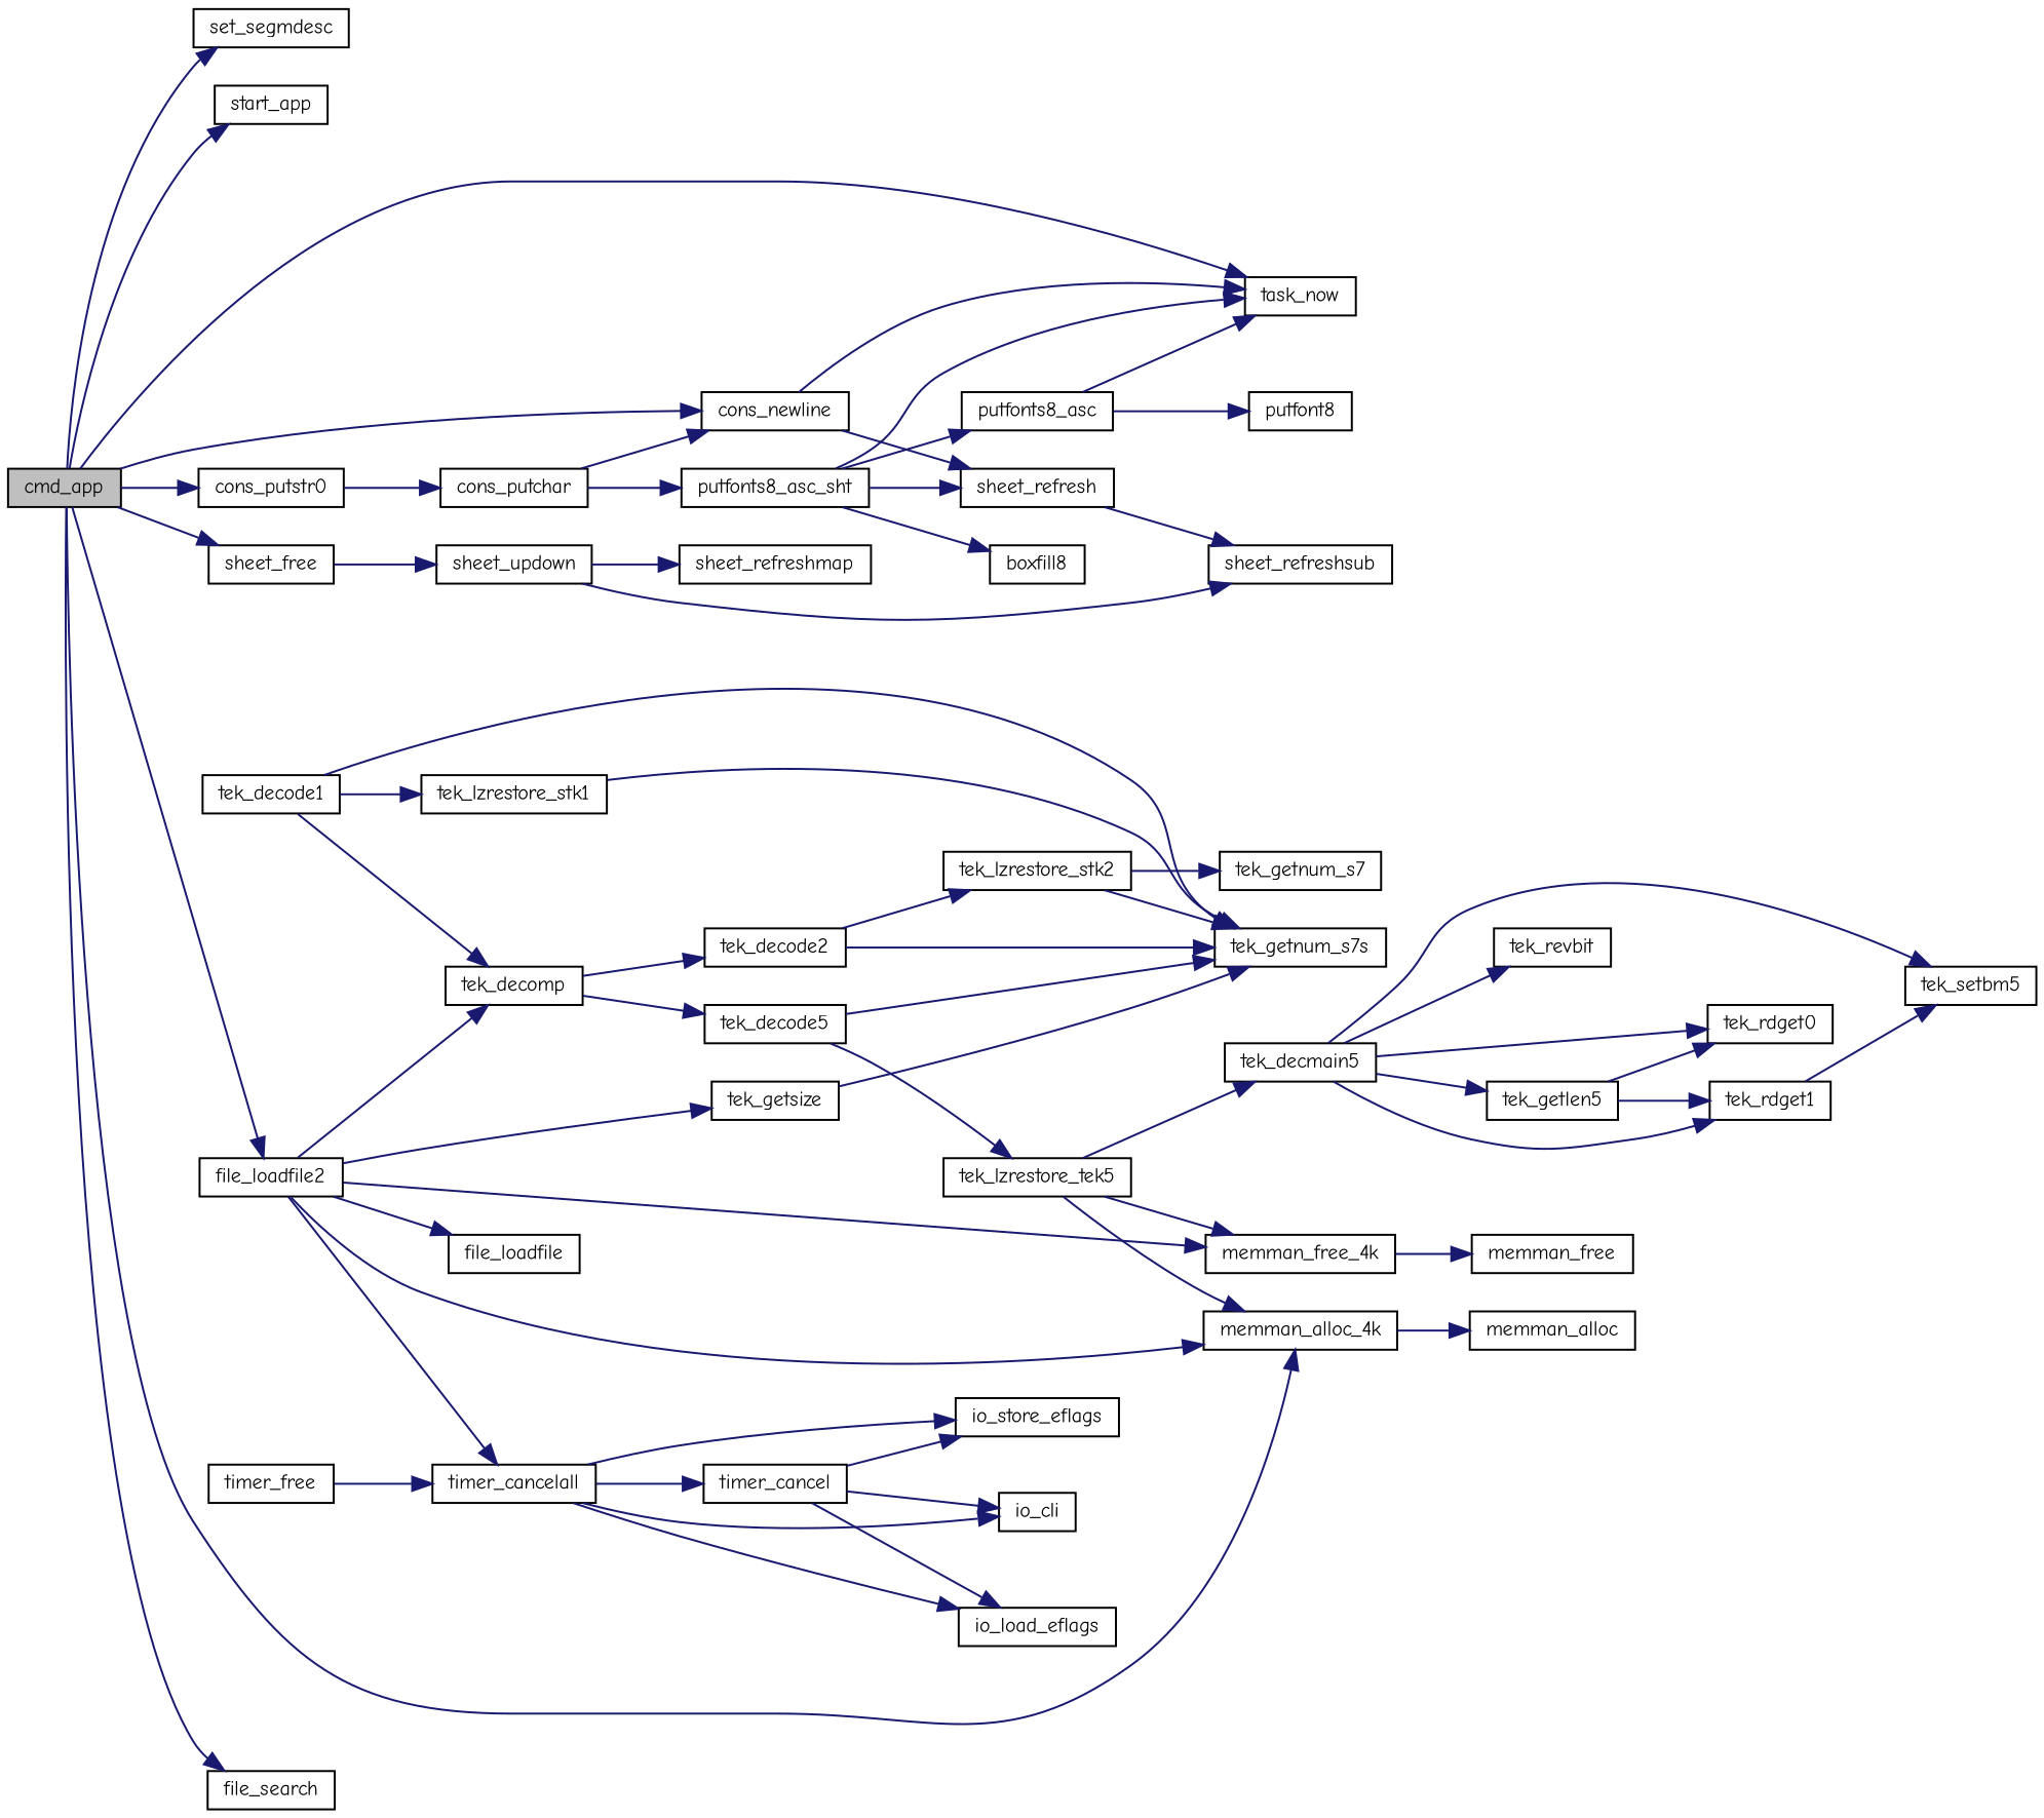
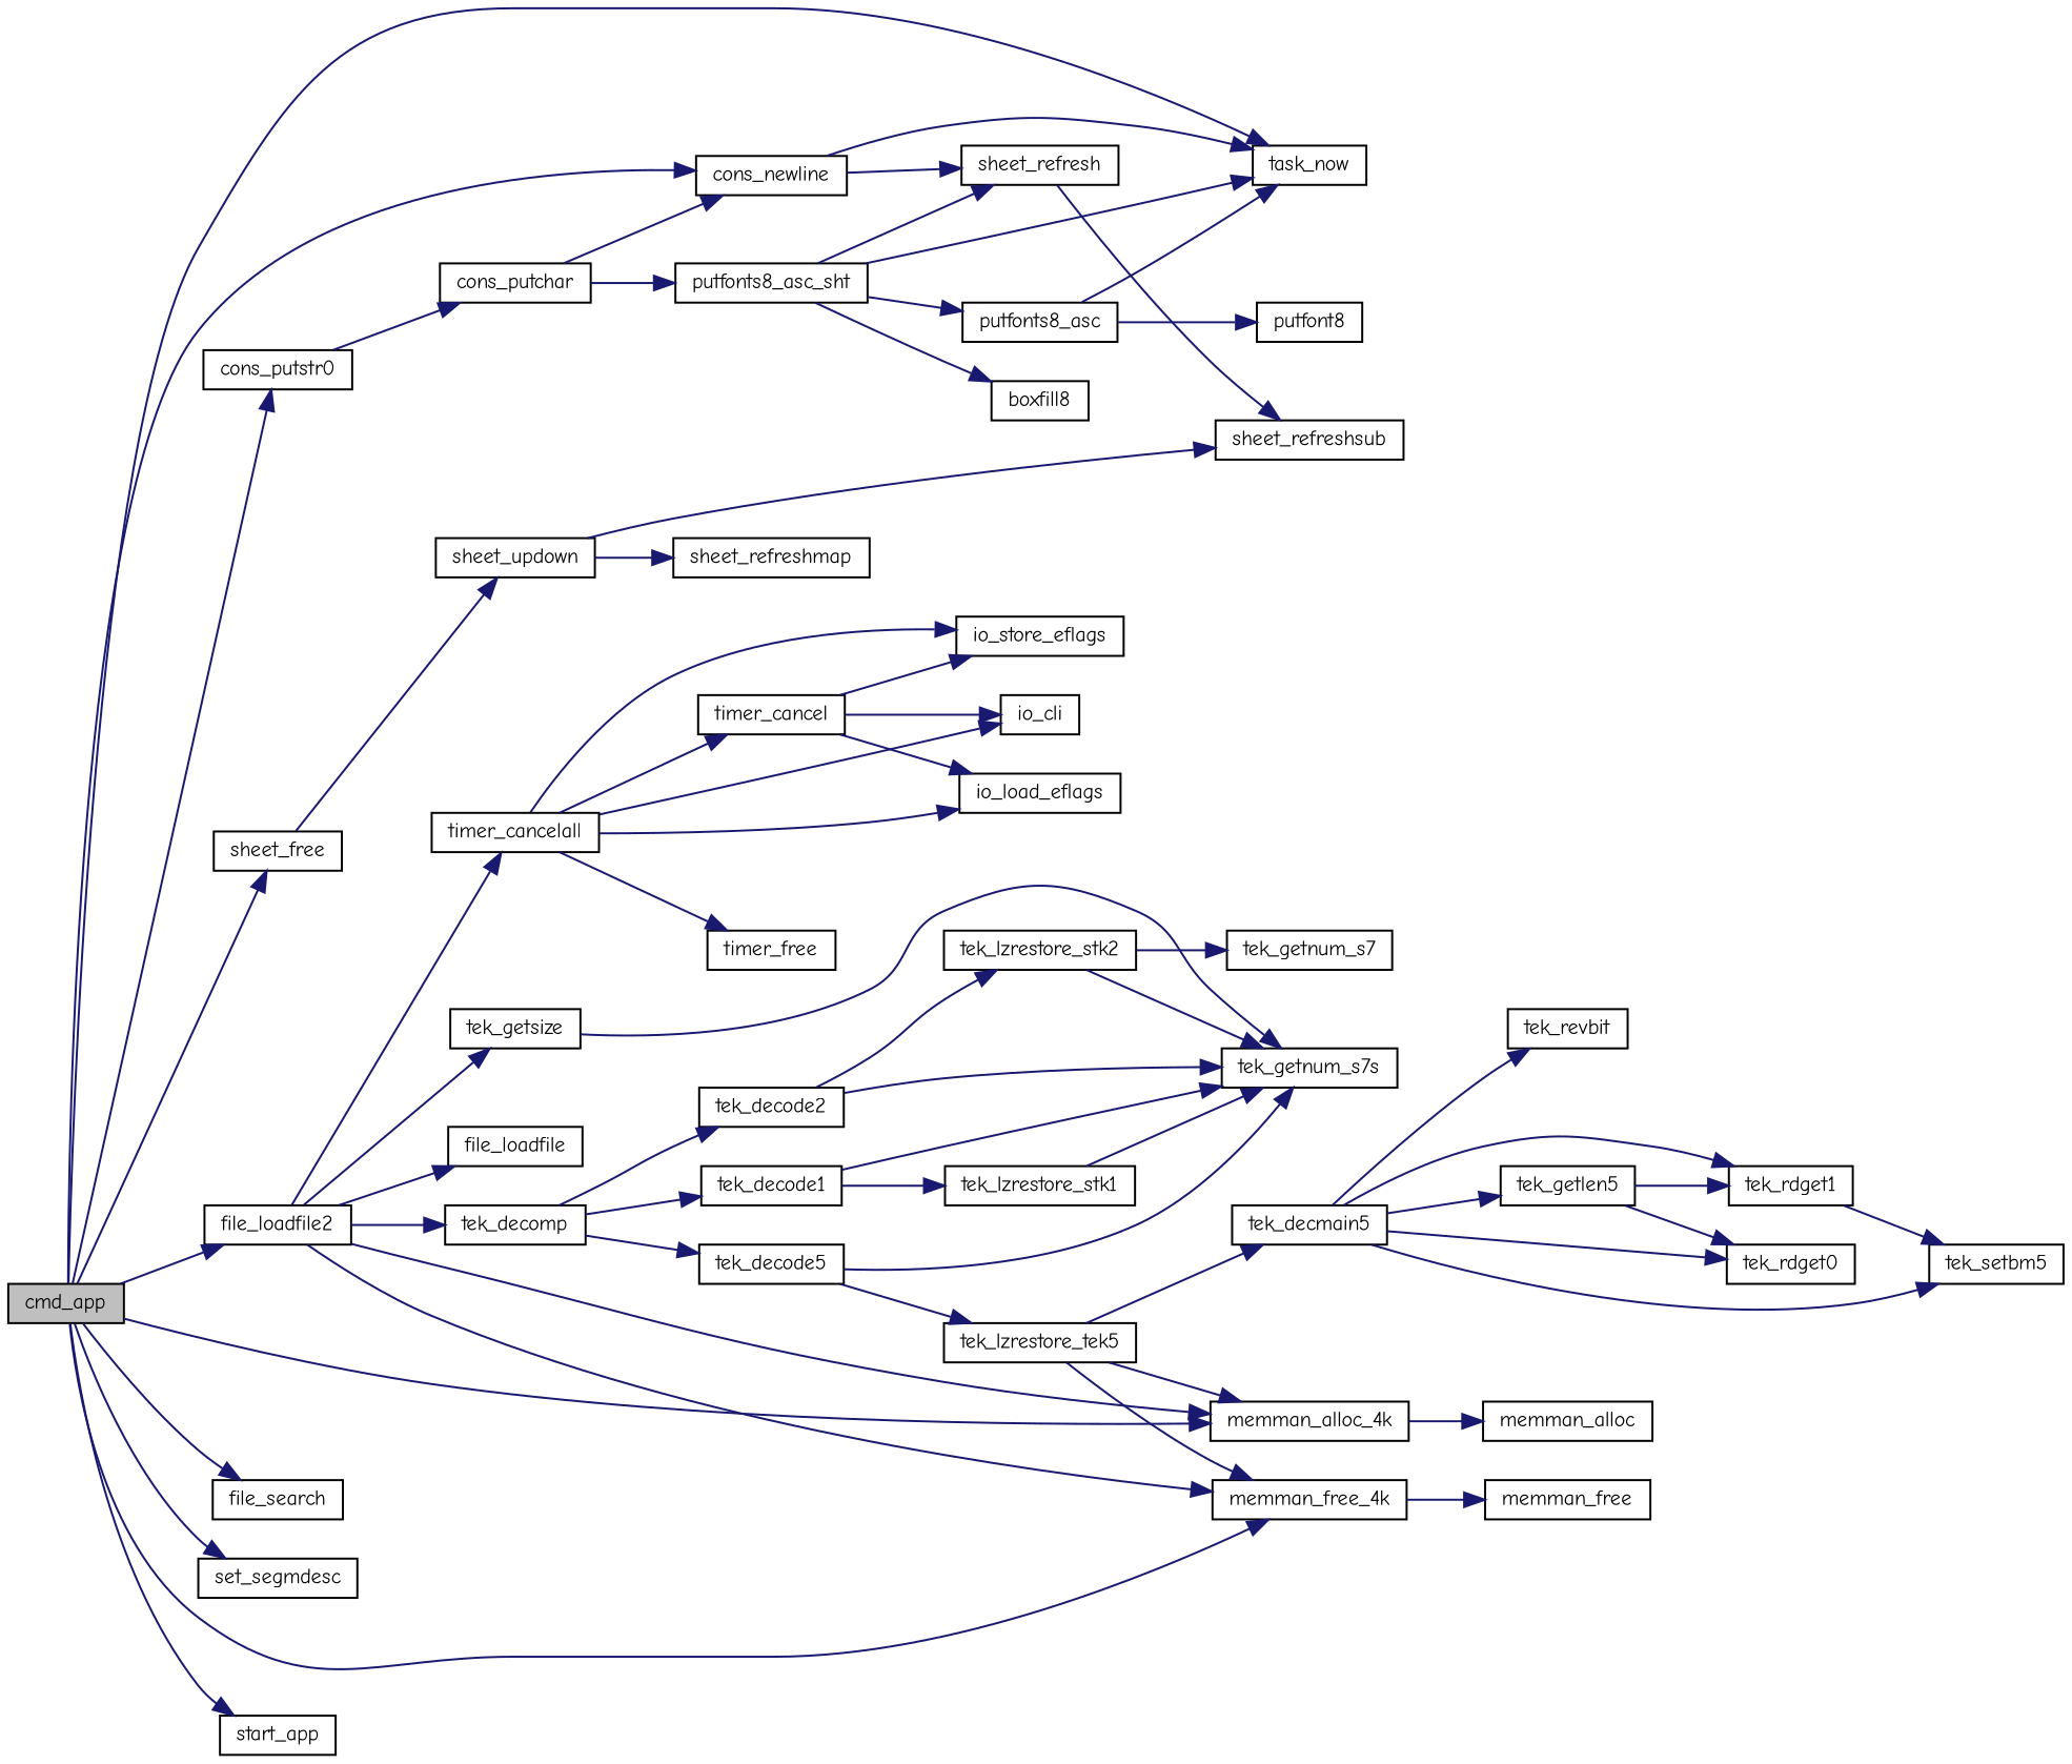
  digraph {
    fontname="Comic Neue"
    rankdir=LR
    node [color=black fillcolor=white fontname="Comic Neue" fontsize=10 shape=record style=filled]
    edge [color=midnightblue fontname="Comic Neue" fontsize=10 labelfontname=Helvetica labelfontsize=10 style=solid]
    n1 [fillcolor=grey75 fontcolor=black height=0.2 label=cmd_app width=0.4]
    n2 [height=0.2 label=cons_newline width=0.4]
    n3 [height=0.2 label=task_now width=0.4]
    n4 [height=0.2 label=cons_putstr0 width=0.4]
    n5 [height=0.2 label=file_loadfile2 width=0.4]
    n6 [height=0.2 label=memman_alloc_4k width=0.4]
    n7 [height=0.2 label=memman_free_4k width=0.4]
    n8 [height=0.2 label=file_search width=0.4]
    n9 [height=0.2 label=set_segmdesc width=0.4]
    n10 [height=0.2 label=sheet_free width=0.4]
    n11 [height=0.2 label=start_app width=0.4]
    n12 [height=0.2 label=sheet_refresh width=0.4]
    n13 [height=0.2 label=cons_putchar width=0.4]
    n14 [height=0.2 label=timer_cancelall width=0.4]
    n15 [height=0.2 label=file_loadfile width=0.4]
    n16 [height=0.2 label=tek_decomp width=0.4]
    n17 [height=0.2 label=tek_getsize width=0.4]
    n18 [height=0.2 label=memman_alloc width=0.4]
    n19 [height=0.2 label=memman_free width=0.4]
    n20 [height=0.2 label=sheet_updown width=0.4]
    n21 [height=0.2 label=io_cli width=0.4]
    n22 [height=0.2 label=io_load_eflags width=0.4]
    n23 [height=0.2 label=io_store_eflags width=0.4]
    n24 [height=0.2 label=timer_cancel width=0.4]
    n25 [height=0.2 label=timer_free width=0.4]
    n26 [height=0.2 label=sheet_refreshsub width=0.4]
    n27 [height=0.2 label=putfonts8_asc_sht width=0.4]
    n28 [height=0.2 label=boxfill8 width=0.4]
    n29 [height=0.2 label=putfonts8_asc width=0.4]
    n30 [height=0.2 label=putfont8 width=0.4]
    n31 [height=0.2 label=tek_decode1 width=0.4]
    n32 [height=0.2 label=tek_decode2 width=0.4]
    n33 [height=0.2 label=tek_decode5 width=0.4]
    n34 [height=0.2 label=tek_getnum_s7s width=0.4]
    n35 [height=0.2 label=tek_lzrestore_stk1 width=0.4]
    n36 [height=0.2 label=tek_lzrestore_stk2 width=0.4]
    n37 [height=0.2 label=tek_lzrestore_tek5 width=0.4]
    n38 [height=0.2 label=tek_getnum_s7 width=0.4]
    n39 [height=0.2 label=tek_decmain5 width=0.4]
    n40 [height=0.2 label=tek_getlen5 width=0.4]
    n41 [height=0.2 label=tek_rdget0 width=0.4]
    n42 [height=0.2 label=tek_rdget1 width=0.4]
    n43 [height=0.2 label=tek_setbm5 width=0.4]
    n44 [height=0.2 label=tek_revbit width=0.4]
    n45 [height=0.2 label=sheet_refreshmap width=0.4]
    n1 -> n2
    n1 -> n3
    n1 -> n4
    n1 -> n5
    n1 -> n6
+   n1 -> n7
    n1 -> n8
    n1 -> n9
    n1 -> n10
    n1 -> n11
    n2 -> n3
    n2 -> n12
    n4 -> n13
    n5 -> n6
    n5 -> n7
    n5 -> n14
    n5 -> n15
    n5 -> n16
    n5 -> n17
    n6 -> n18
    n7 -> n19
    n10 -> n20
    n12 -> n26
    n13 -> n2
    n13 -> n27
    n14 -> n21
    n14 -> n22
    n14 -> n23
    n14 -> n24
-   n25 -> n14
-   n31 -> n16
+   n14 -> n25
+   n16 -> n31
    n16 -> n32
    n16 -> n33
    n17 -> n34
    n20 -> n26
    n20 -> n45
    n24 -> n21
    n24 -> n22
    n24 -> n23
    n27 -> n3
    n27 -> n12
    n27 -> n28
    n27 -> n29
    n29 -> n3
    n29 -> n30
    n31 -> n34
    n31 -> n35
    n32 -> n34
    n32 -> n36
    n33 -> n34
    n33 -> n37
    n35 -> n34
    n36 -> n34
    n36 -> n38
    n37 -> n6
    n37 -> n7
    n37 -> n39
    n39 -> n40
    n39 -> n41
    n39 -> n42
    n39 -> n43
    n39 -> n44
    n40 -> n41
    n40 -> n42
    n42 -> n43
  }
